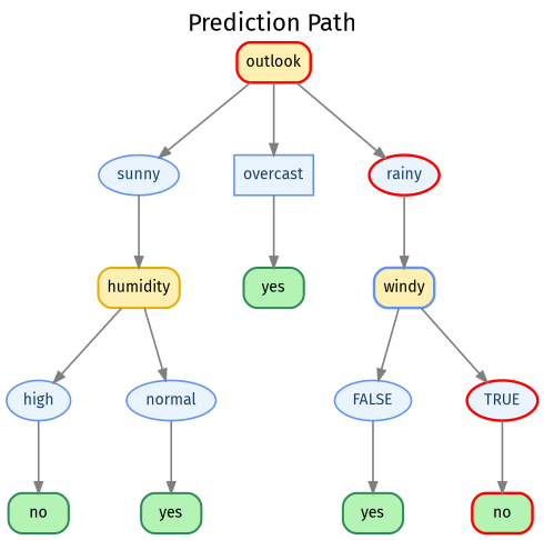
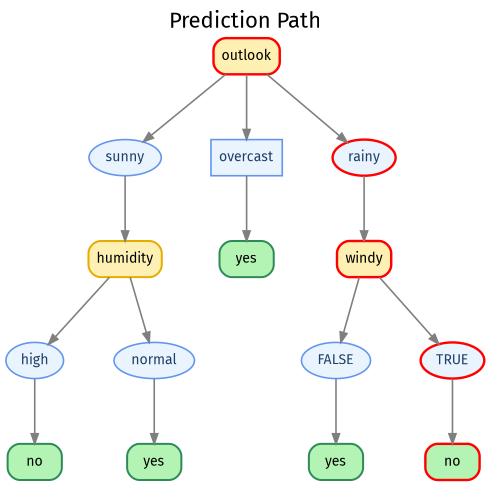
  digraph {
    bgcolor=white
    fontname="Fira Sans"
    fontsize=22
    label="Prediction Path"
    labelfontname=Georgia
    labeljust=center
    labelloc=top
    nodesep=0.7
    rankdir=TB
    ranksep=0.9
    node [color=red fillcolor="#eaf4ff" fontcolor=black fontname="Fira Sans" penwidth=2.4 shape=box style="rounded,filled"]
    edge [color=gray50 fontcolor=gray30 fontname="Fira Sans" penwidth=1.6]
    n1 [fillcolor="#fef0b3" label=outlook]
    n2 [color="#6495ed" fontcolor="#1e3f66" label=sunny penwidth=1.6 shape=ellipse style=filled]
    n3 [color="#6495ed" fontcolor="#1e3f66" label=overcast penwidth=1.6 style=filled]
    n4 [fontcolor="#1e3f66" label=rainy shape=ellipse style=filled]
    n5 [color="#e6ac00" fillcolor="#fef0b3" label=humidity penwidth=2]
    n6 [color="#2e8b57" fillcolor="#b3f3b3" label=yes penwidth=2]
-   n7 [color="#6495ed" fillcolor="#fef0b3" label=windy]
+   n7 [fillcolor="#fef0b3" label=windy]
    n8 [color="#6495ed" fontcolor="#1e3f66" label=high penwidth=1.6 shape=ellipse style=filled]
    n9 [color="#6495ed" fontcolor="#1e3f66" label=normal penwidth=1.6 shape=ellipse style=filled]
    n10 [color="#2e8b57" fillcolor="#b3f3b3" label=no penwidth=2]
    n11 [color="#2e8b57" fillcolor="#b3f3b3" label=yes penwidth=2]
    n12 [color="#6495ed" fontcolor="#1e3f66" label=FALSE penwidth=1.6 shape=ellipse style=filled]
    n13 [fontcolor="#1e3f66" label=TRUE shape=ellipse style=filled]
    n14 [color="#2e8b57" fillcolor="#b3f3b3" label=yes penwidth=2]
    n15 [fillcolor="#b3f3b3" label=no]
    n1 -> n2
    n1 -> n3
    n1 -> n4
    n2 -> n5
    n3 -> n6
    n4 -> n7
    n5 -> n8
    n5 -> n9
    n7 -> n12
    n7 -> n13
    n8 -> n10
    n9 -> n11
    n12 -> n14
    n13 -> n15
  }
